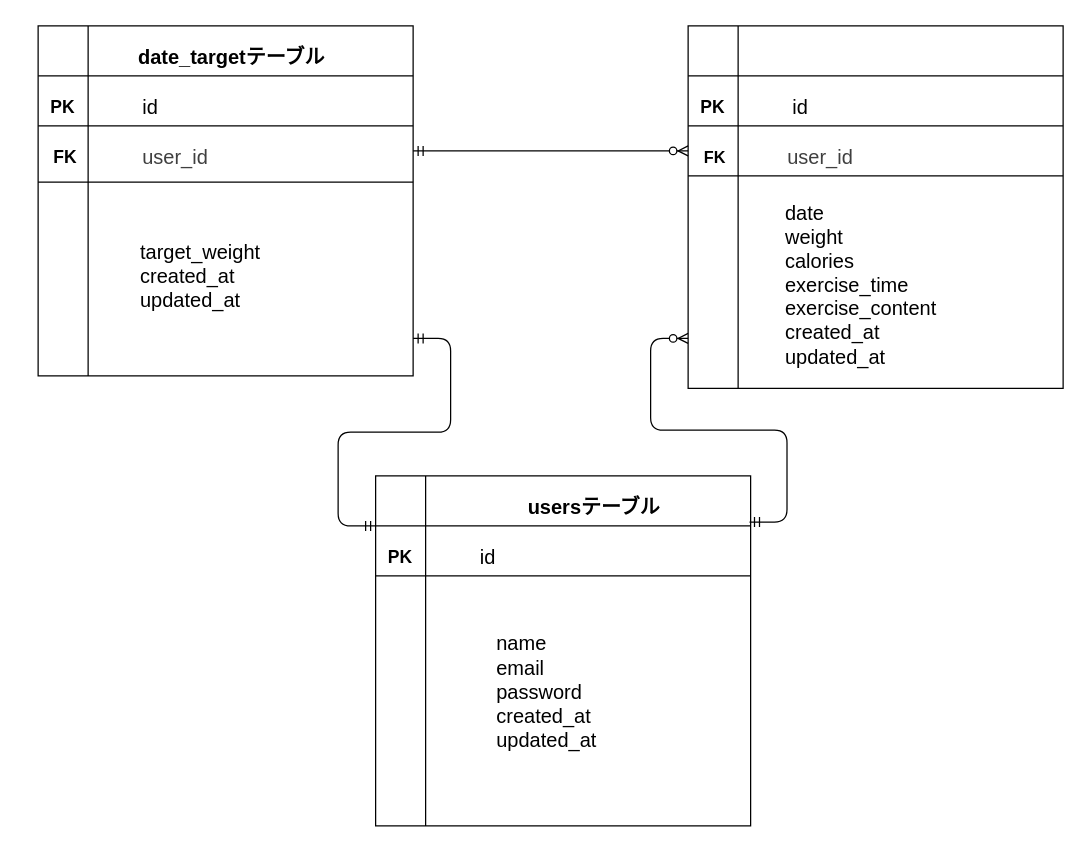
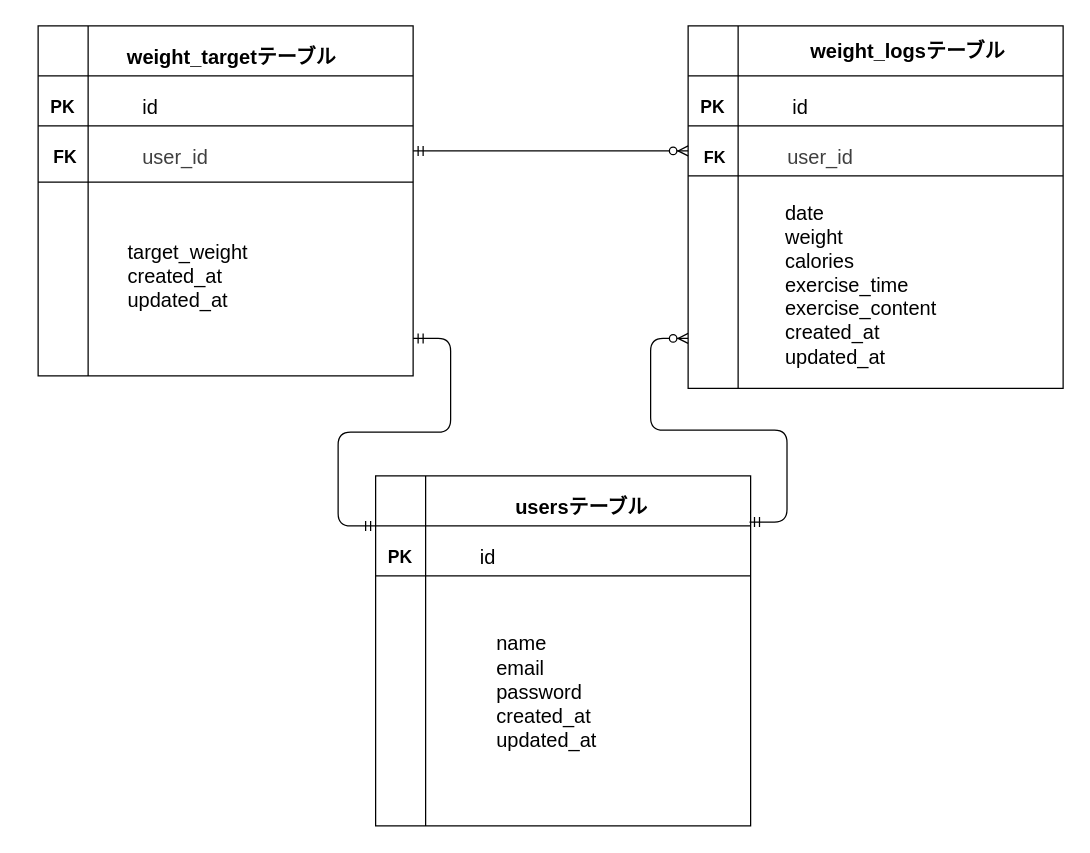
  <mxCell id="0" />
  <mxCell id="1" parent="0" />
  <mxCell id="2" value="" style="group" parent="1" vertex="1" connectable="0"><mxGeometry x="30" y="20" width="300" height="280" as="geometry" /></mxCell>
  <mxCell id="3" value="" style="shape=internalStorage;whiteSpace=wrap;html=1;backgroundOutline=1;dx=40;dy=40;" parent="2" vertex="1"><mxGeometry width="300" height="280" as="geometry" /></mxCell>
  <mxCell id="4" value="" style="endArrow=none;html=1;" parent="2" edge="1"><mxGeometry width="50" height="50" relative="1" as="geometry"><mxPoint y="80" as="sourcePoint" /><mxPoint x="300" y="80" as="targetPoint" /></mxGeometry></mxCell>
  <mxCell id="5" value="&lt;font style=&quot;font-size: 14px;&quot;&gt;&lt;b&gt;PK&lt;/b&gt;&lt;/font&gt;" style="text;html=1;align=center;verticalAlign=middle;whiteSpace=wrap;rounded=0;" parent="2" vertex="1"><mxGeometry y="50" width="40" height="30" as="geometry" /></mxCell>
- <mxCell id="6" value="&lt;span class=&quot;notion-enable-hover&quot; data-token-index=&quot;0&quot; style=&quot;font-weight:600&quot;&gt;&lt;font style=&quot;font-size: 16px;&quot;&gt;date_targetテーブル&lt;/font&gt;&lt;/span&gt;" style="text;html=1;align=center;verticalAlign=middle;whiteSpace=wrap;rounded=0;" parent="2" vertex="1"><mxGeometry x="40" y="10" width="230" height="30" as="geometry" /></mxCell>
+ <mxCell id="6" value="&lt;span class=&quot;notion-enable-hover&quot; data-token-index=&quot;0&quot; style=&quot;font-weight:600&quot;&gt;&lt;font style=&quot;font-size: 16px;&quot;&gt;weight_targetテーブル&lt;/font&gt;&lt;/span&gt;" style="text;html=1;align=center;verticalAlign=middle;whiteSpace=wrap;rounded=0;" parent="2" vertex="1"><mxGeometry x="40" y="10" width="230" height="30" as="geometry" /></mxCell>
  <mxCell id="7" value="&lt;font style=&quot;font-size: 16px;&quot;&gt;id&lt;/font&gt;" style="text;html=1;align=center;verticalAlign=middle;whiteSpace=wrap;rounded=0;" parent="2" vertex="1"><mxGeometry x="60" y="50" width="60" height="30" as="geometry" /></mxCell>
- <mxCell id="8" value="&lt;br&gt;&lt;div&gt;&lt;font style=&quot;font-size: 16px;&quot;&gt;target_weight&lt;/font&gt;&lt;/div&gt;&lt;div&gt;&lt;font style=&quot;font-size: 16px;&quot;&gt;created_at&lt;/font&gt;&lt;/div&gt;&lt;div&gt;&lt;font style=&quot;font-size: 16px;&quot;&gt;updated_at&lt;/font&gt;&lt;/div&gt;&lt;div&gt;&lt;br&gt;&lt;/div&gt;" style="text;html=1;align=left;verticalAlign=middle;whiteSpace=wrap;rounded=0;" parent="2" vertex="1"><mxGeometry x="80" y="140" width="180" height="120" as="geometry" /></mxCell>
+ <mxCell id="8" value="&lt;br&gt;&lt;div&gt;&lt;font style=&quot;font-size: 16px;&quot;&gt;target_weight&lt;/font&gt;&lt;/div&gt;&lt;div&gt;&lt;font style=&quot;font-size: 16px;&quot;&gt;created_at&lt;/font&gt;&lt;/div&gt;&lt;div&gt;&lt;font style=&quot;font-size: 16px;&quot;&gt;updated_at&lt;/font&gt;&lt;/div&gt;&lt;div&gt;&lt;br&gt;&lt;/div&gt;" style="text;html=1;align=left;verticalAlign=middle;whiteSpace=wrap;rounded=0;" parent="2" vertex="1"><mxGeometry x="70" y="140" width="180" height="120" as="geometry" /></mxCell>
  <mxCell id="9" value="" style="line;strokeWidth=1;rotatable=0;dashed=0;labelPosition=right;align=left;verticalAlign=middle;spacingTop=0;spacingLeft=6;points=[];portConstraint=eastwest;" vertex="1" parent="2"><mxGeometry y="120" width="300" height="10" as="geometry" /></mxCell>
  <mxCell id="10" value="&lt;span style=&quot;color: rgb(63, 63, 63); font-size: 16px; text-align: left;&quot;&gt;user_id&lt;/span&gt;" style="text;html=1;align=center;verticalAlign=middle;whiteSpace=wrap;rounded=0;" vertex="1" parent="2"><mxGeometry x="80" y="90" width="60" height="30" as="geometry" /></mxCell>
  <mxCell id="11" value="&lt;font style=&quot;font-size: 14px;&quot;&gt;&amp;nbsp;&lt;b style=&quot;&quot;&gt;&lt;font style=&quot;&quot;&gt;FK&lt;/font&gt;&lt;/b&gt;&lt;/font&gt;" style="text;html=1;align=center;verticalAlign=middle;whiteSpace=wrap;rounded=0;" vertex="1" parent="2"><mxGeometry x="-10" y="90" width="60" height="30" as="geometry" /></mxCell>
  <mxCell id="12" value="" style="group" parent="1" vertex="1" connectable="0"><mxGeometry x="300" y="380" width="300" height="280" as="geometry" /></mxCell>
  <mxCell id="13" value="" style="shape=internalStorage;whiteSpace=wrap;html=1;backgroundOutline=1;dx=40;dy=40;" parent="12" vertex="1"><mxGeometry width="300" height="280" as="geometry" /></mxCell>
- <mxCell id="14" value="&lt;span class=&quot;notion-enable-hover&quot; data-token-index=&quot;0&quot; style=&quot;font-weight:600&quot;&gt;&lt;font style=&quot;font-size: 16px;&quot;&gt;usersテーブル&lt;/font&gt;&lt;/span&gt;" style="text;html=1;align=center;verticalAlign=middle;whiteSpace=wrap;rounded=0;" parent="12" vertex="1"><mxGeometry x="100" y="10" width="150" height="30" as="geometry" /></mxCell>
+ <mxCell id="14" value="&lt;span class=&quot;notion-enable-hover&quot; data-token-index=&quot;0&quot; style=&quot;font-weight:600&quot;&gt;&lt;font style=&quot;font-size: 16px;&quot;&gt;usersテーブル&lt;/font&gt;&lt;/span&gt;" style="text;html=1;align=center;verticalAlign=middle;whiteSpace=wrap;rounded=0;" parent="12" vertex="1"><mxGeometry x="90" y="10" width="150" height="30" as="geometry" /></mxCell>
  <mxCell id="15" value="" style="endArrow=none;html=1;" parent="12" edge="1"><mxGeometry width="50" height="50" relative="1" as="geometry"><mxPoint y="80" as="sourcePoint" /><mxPoint x="300" y="80" as="targetPoint" /></mxGeometry></mxCell>
  <mxCell id="16" value="&lt;font style=&quot;font-size: 14px;&quot;&gt;&lt;b&gt;PK&lt;/b&gt;&lt;/font&gt;" style="text;html=1;align=center;verticalAlign=middle;whiteSpace=wrap;rounded=0;" parent="12" vertex="1"><mxGeometry y="50" width="40" height="30" as="geometry" /></mxCell>
  <mxCell id="17" value="&lt;font style=&quot;font-size: 16px;&quot;&gt;name&lt;/font&gt;&lt;div&gt;&lt;font style=&quot;font-size: 16px;&quot;&gt;email&lt;/font&gt;&lt;/div&gt;&lt;div&gt;&lt;font style=&quot;font-size: 16px;&quot;&gt;password&lt;/font&gt;&lt;/div&gt;&lt;div&gt;&lt;font style=&quot;font-size: 16px;&quot;&gt;created_at&lt;/font&gt;&lt;/div&gt;&lt;div&gt;&lt;font style=&quot;font-size: 16px;&quot;&gt;updated_at&lt;/font&gt;&lt;/div&gt;&lt;div&gt;&lt;br&gt;&lt;/div&gt;" style="text;html=1;align=left;verticalAlign=middle;whiteSpace=wrap;rounded=0;" parent="12" vertex="1"><mxGeometry x="95" y="110" width="130" height="140" as="geometry" /></mxCell>
  <mxCell id="18" value="&lt;font style=&quot;font-size: 16px;&quot;&gt;id&lt;/font&gt;" style="text;html=1;align=center;verticalAlign=middle;whiteSpace=wrap;rounded=0;" parent="12" vertex="1"><mxGeometry x="60" y="50" width="60" height="30" as="geometry" /></mxCell>
  <mxCell id="19" value="" style="group" parent="1" vertex="1" connectable="0"><mxGeometry x="550" y="20" width="300" height="310" as="geometry" /></mxCell>
  <mxCell id="20" value="" style="shape=internalStorage;whiteSpace=wrap;html=1;backgroundOutline=1;dx=40;dy=40;" parent="19" vertex="1"><mxGeometry width="300" height="290" as="geometry" /></mxCell>
  <mxCell id="21" value="" style="endArrow=none;html=1;" parent="19" edge="1"><mxGeometry width="50" height="50" relative="1" as="geometry"><mxPoint y="80" as="sourcePoint" /><mxPoint x="300" y="80" as="targetPoint" /></mxGeometry></mxCell>
  <mxCell id="22" value="&lt;font style=&quot;font-size: 14px;&quot;&gt;&lt;b&gt;PK&lt;/b&gt;&lt;/font&gt;" style="text;html=1;align=center;verticalAlign=middle;whiteSpace=wrap;rounded=0;" parent="19" vertex="1"><mxGeometry y="50" width="40" height="30" as="geometry" /></mxCell>
+ <mxCell id="23" value="&lt;span class=&quot;notion-enable-hover&quot; data-token-index=&quot;0&quot; style=&quot;font-weight:600&quot;&gt;&lt;font style=&quot;font-size: 16px;&quot;&gt;weight_logsテーブル&lt;/font&gt;&lt;/span&gt;" style="text;html=1;align=center;verticalAlign=middle;whiteSpace=wrap;rounded=0;" parent="19" vertex="1"><mxGeometry x="76" y="5" width="200" height="30" as="geometry" /></mxCell>
  <mxCell id="24" value="&lt;font style=&quot;font-size: 16px;&quot;&gt;id&lt;/font&gt;" style="text;html=1;align=center;verticalAlign=middle;whiteSpace=wrap;rounded=0;" parent="19" vertex="1"><mxGeometry x="60" y="50" width="60" height="30" as="geometry" /></mxCell>
  <mxCell id="25" value="&lt;br&gt;&lt;div&gt;&lt;font style=&quot;font-size: 16px;&quot;&gt;date&lt;/font&gt;&lt;/div&gt;&lt;div&gt;&lt;font style=&quot;font-size: 16px;&quot;&gt;weight&lt;/font&gt;&lt;/div&gt;&lt;div&gt;&lt;font style=&quot;font-size: 16px;&quot;&gt;calories&lt;/font&gt;&lt;/div&gt;&lt;div&gt;&lt;font style=&quot;font-size: 16px;&quot;&gt;exercise_time&lt;/font&gt;&lt;/div&gt;&lt;div&gt;&lt;font style=&quot;font-size: 16px;&quot;&gt;exercise_content&lt;/font&gt;&lt;/div&gt;&lt;div&gt;&lt;font style=&quot;font-size: 16px;&quot;&gt;created_at&lt;/font&gt;&lt;/div&gt;&lt;div&gt;&lt;font style=&quot;font-size: 16px;&quot;&gt;updated_at&lt;/font&gt;&lt;/div&gt;" style="text;html=1;align=left;verticalAlign=middle;whiteSpace=wrap;rounded=0;" parent="19" vertex="1"><mxGeometry x="76" y="110" width="160" height="180" as="geometry" /></mxCell>
  <mxCell id="26" value="" style="endArrow=none;html=1;entryX=1;entryY=0.414;entryDx=0;entryDy=0;entryPerimeter=0;" edge="1" parent="19" target="20"><mxGeometry width="50" height="50" relative="1" as="geometry"><mxPoint y="120" as="sourcePoint" /><mxPoint x="226" y="120" as="targetPoint" /></mxGeometry></mxCell>
  <mxCell id="27" value="&lt;span style=&quot;color: rgb(63, 63, 63); font-size: 16px; text-align: left;&quot;&gt;user_id&lt;/span&gt;" style="text;html=1;align=center;verticalAlign=middle;whiteSpace=wrap;rounded=0;" vertex="1" parent="19"><mxGeometry x="76" y="90" width="60" height="30" as="geometry" /></mxCell>
  <mxCell id="28" value="&amp;nbsp;&lt;b&gt;&lt;font style=&quot;font-size: 13px;&quot;&gt;FK&lt;/font&gt;&lt;/b&gt;" style="text;html=1;align=center;verticalAlign=middle;whiteSpace=wrap;rounded=0;" vertex="1" parent="19"><mxGeometry x="-10" y="90" width="60" height="30" as="geometry" /></mxCell>
  <mxCell id="29" value="" style="edgeStyle=entityRelationEdgeStyle;fontSize=12;html=1;endArrow=ERzeroToMany;startArrow=ERmandOne;" parent="1" edge="1"><mxGeometry width="100" height="100" relative="1" as="geometry"><mxPoint x="330" y="120" as="sourcePoint" /><mxPoint x="550" y="120" as="targetPoint" /></mxGeometry></mxCell>
  <mxCell id="30" value="" style="edgeStyle=entityRelationEdgeStyle;fontSize=12;html=1;endArrow=ERmandOne;startArrow=ERmandOne;" edge="1" parent="1"><mxGeometry width="100" height="100" relative="1" as="geometry"><mxPoint x="330" y="270" as="sourcePoint" /><mxPoint x="300" y="420" as="targetPoint" /><Array as="points"><mxPoint x="340" y="269" /></Array></mxGeometry></mxCell>
  <mxCell id="31" value="" style="edgeStyle=entityRelationEdgeStyle;fontSize=12;html=1;endArrow=ERzeroToMany;startArrow=ERmandOne;exitX=0.997;exitY=0.132;exitDx=0;exitDy=0;exitPerimeter=0;" edge="1" parent="1" source="13"><mxGeometry width="100" height="100" relative="1" as="geometry"><mxPoint x="610" y="420" as="sourcePoint" /><mxPoint x="550" y="270" as="targetPoint" /></mxGeometry></mxCell>
